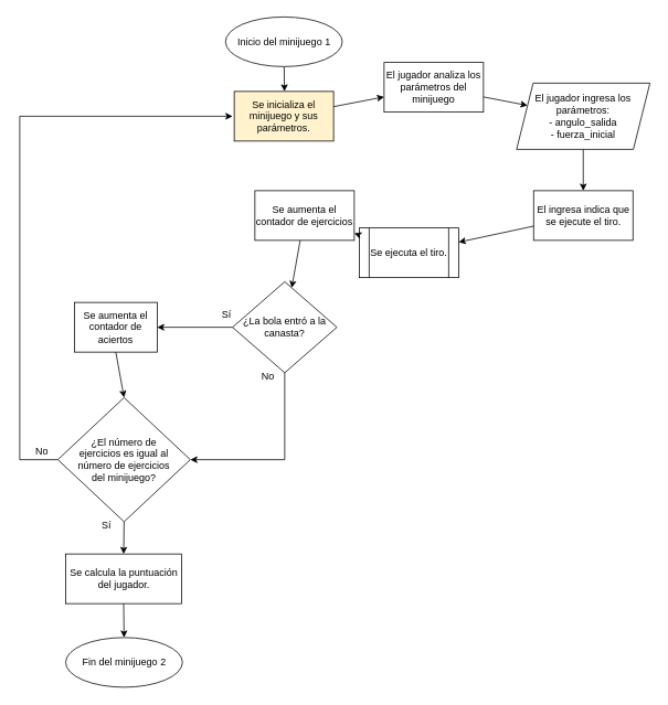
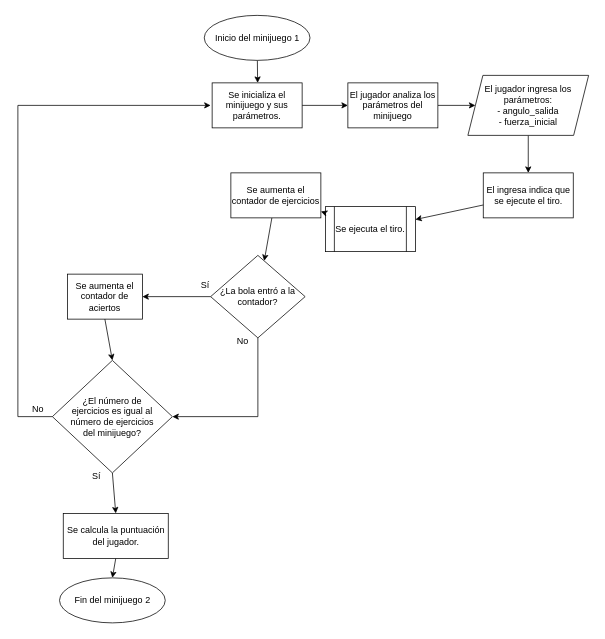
  <mxCell id="0" />
  <mxCell id="1" parent="0" />
  <mxCell id="2" value="" style="endArrow=classic;html=1;rounded=0;" parent="1" edge="1"><mxGeometry width="50" height="50" relative="1" as="geometry"><mxPoint x="342.333" y="80" as="sourcePoint" /><mxPoint x="342.667" y="110" as="targetPoint" /></mxGeometry></mxCell>
  <mxCell id="3" value="" style="endArrow=classic;html=1;rounded=0;" parent="1" edge="1" target="14" source="15"><mxGeometry width="50" height="50" relative="1" as="geometry"><mxPoint x="343" y="170" as="sourcePoint" /><mxPoint x="343" y="200" as="targetPoint" /></mxGeometry></mxCell>
  <mxCell id="4" value="" style="endArrow=classic;html=1;rounded=0;" parent="1" edge="1" target="18" source="22"><mxGeometry width="50" height="50" relative="1" as="geometry"><mxPoint x="345.76" y="640" as="sourcePoint" /><mxPoint x="345.44" y="680" as="targetPoint" /></mxGeometry></mxCell>
  <mxCell id="5" value="" style="endArrow=classic;html=1;rounded=0;" parent="1" source="13" edge="1" target="16"><mxGeometry width="50" height="50" relative="1" as="geometry"><mxPoint x="343" y="380" as="sourcePoint" /><mxPoint x="342.75" y="420" as="targetPoint" /></mxGeometry></mxCell>
  <mxCell id="6" value="" style="endArrow=classic;html=1;rounded=0;" parent="1" target="13" edge="1" source="14"><mxGeometry width="50" height="50" relative="1" as="geometry"><mxPoint x="342.727" y="260" as="sourcePoint" /><mxPoint x="343" y="300" as="targetPoint" /></mxGeometry></mxCell>
  <mxCell id="7" value="No" style="text;html=1;strokeColor=none;fillColor=none;align=center;verticalAlign=middle;whiteSpace=wrap;rounded=0;" parent="1" vertex="1"><mxGeometry x="20" y="530" width="60" height="30" as="geometry" /></mxCell>
  <mxCell id="8" value="Sí" style="text;html=1;strokeColor=none;fillColor=none;align=center;verticalAlign=middle;whiteSpace=wrap;rounded=0;" parent="1" vertex="1"><mxGeometry x="113" y="620" width="30" height="30" as="geometry" /></mxCell>
  <mxCell id="9" value="No" style="text;html=1;strokeColor=none;fillColor=none;align=center;verticalAlign=middle;whiteSpace=wrap;rounded=0;" parent="1" vertex="1"><mxGeometry x="293" y="440" width="60" height="30" as="geometry" /></mxCell>
  <mxCell id="10" value="" style="endArrow=classic;html=1;rounded=0;exitX=0;exitY=0.5;exitDx=0;exitDy=0;" parent="1" edge="1" source="17"><mxGeometry width="50" height="50" relative="1" as="geometry"><mxPoint x="143.876" y="530" as="sourcePoint" /><mxPoint x="280" y="140" as="targetPoint" /><Array as="points"><mxPoint x="23" y="555" /><mxPoint x="23" y="140" /></Array></mxGeometry></mxCell>
  <mxCell id="11" value="" style="endArrow=classic;html=1;rounded=0;exitX=0.5;exitY=1;exitDx=0;exitDy=0;entryX=0.5;entryY=0;entryDx=0;entryDy=0;" parent="1" edge="1" target="19" source="17"><mxGeometry width="50" height="50" relative="1" as="geometry"><mxPoint x="150.815" y="610" as="sourcePoint" /><mxPoint x="151.556" y="660" as="targetPoint" /></mxGeometry></mxCell>
  <mxCell id="12" value="" style="endArrow=classic;html=1;rounded=0;exitX=0.5;exitY=1;exitDx=0;exitDy=0;entryX=0.5;entryY=0;entryDx=0;entryDy=0;" parent="1" edge="1" target="21" source="19"><mxGeometry width="50" height="50" relative="1" as="geometry"><mxPoint x="151.455" y="720" as="sourcePoint" /><mxPoint x="150.545" y="770" as="targetPoint" /></mxGeometry></mxCell>
  <mxCell id="13" value="&lt;span&gt;El jugador ingresa los parámetros:&lt;/span&gt;&lt;br&gt;&lt;span&gt;- angulo_salida&lt;/span&gt;&lt;br&gt;&lt;span&gt;- fuerza_inicial&lt;/span&gt;" style="shape=parallelogram;perimeter=parallelogramPerimeter;whiteSpace=wrap;html=1;fixedSize=1;" parent="1" vertex="1"><mxGeometry x="623" y="100" width="161" height="80" as="geometry" /></mxCell>
- <mxCell id="14" value="&lt;span&gt;El jugador analiza los parámetros del minijuego&lt;/span&gt;" style="rounded=0;whiteSpace=wrap;html=1;" parent="1" vertex="1"><mxGeometry x="463" y="75" width="120" height="60" as="geometry" /></mxCell>
- <mxCell id="15" value="&lt;span&gt;Se inicializa el minijuego y sus parámetros.&lt;/span&gt;" style="rounded=0;whiteSpace=wrap;html=1;fillColor=#fff2cc;" parent="1" vertex="1"><mxGeometry x="282" y="110" width="120" height="60" as="geometry" /></mxCell>
+ <mxCell id="14" value="&lt;span&gt;El jugador analiza los parámetros del minijuego&lt;/span&gt;" style="rounded=0;whiteSpace=wrap;html=1;" parent="1" vertex="1"><mxGeometry x="463" y="110" width="120" height="60" as="geometry" /></mxCell>
+ <mxCell id="15" value="&lt;span&gt;Se inicializa el minijuego y sus parámetros.&lt;/span&gt;" style="rounded=0;whiteSpace=wrap;html=1;" parent="1" vertex="1"><mxGeometry x="282" y="110" width="120" height="60" as="geometry" /></mxCell>
  <mxCell id="16" value="&lt;span&gt;El ingresa indica que se ejecute el tiro.&lt;/span&gt;" style="rounded=0;whiteSpace=wrap;html=1;" parent="1" vertex="1"><mxGeometry x="643.5" y="230" width="120" height="60" as="geometry" /></mxCell>
  <mxCell id="17" value="&lt;span&gt;¿El número de ejercicios es igual al número de ejercicios del minijuego?&lt;/span&gt;" style="rhombus;whiteSpace=wrap;html=1;spacingLeft=20;spacingRight=20;" parent="1" vertex="1"><mxGeometry x="69" y="480" width="160" height="150" as="geometry" /></mxCell>
- <mxCell id="18" value="&lt;span&gt;¿La bola entró a la canasta?&lt;/span&gt;" style="rhombus;whiteSpace=wrap;html=1;" parent="1" vertex="1"><mxGeometry x="280" y="340" width="126" height="110" as="geometry" /></mxCell>
- <mxCell id="19" value="&lt;span&gt;Se calcula la puntuación del jugador.&lt;/span&gt;" style="rounded=0;whiteSpace=wrap;html=1;" parent="1" vertex="1"><mxGeometry x="78.5" y="669" width="140" height="60" as="geometry" /></mxCell>
+ <mxCell id="18" value="&lt;span&gt;¿La bola entró a la contador?&lt;/span&gt;" style="rhombus;whiteSpace=wrap;html=1;" parent="1" vertex="1"><mxGeometry x="280" y="340" width="126" height="110" as="geometry" /></mxCell>
+ <mxCell id="19" value="&lt;span&gt;Se calcula la puntuación del jugador.&lt;/span&gt;" style="rounded=0;whiteSpace=wrap;html=1;" parent="1" vertex="1"><mxGeometry x="83.5" y="684" width="140" height="60" as="geometry" /></mxCell>
  <mxCell id="20" value="Inicio del minijuego 1" style="ellipse;whiteSpace=wrap;html=1;" parent="1" vertex="1"><mxGeometry x="271.5" y="20" width="141" height="60" as="geometry" /></mxCell>
  <mxCell id="21" value="Fin del minijuego 2" style="ellipse;whiteSpace=wrap;html=1;" parent="1" vertex="1"><mxGeometry x="78.5" y="770" width="141" height="60" as="geometry" /></mxCell>
  <mxCell id="22" value="&lt;span&gt;Se aumenta el contador de ejercicios&lt;/span&gt;" style="rounded=0;whiteSpace=wrap;html=1;" vertex="1" parent="1"><mxGeometry x="307" y="230" width="120" height="60" as="geometry" /></mxCell>
  <mxCell id="23" value="" style="endArrow=classic;html=1;rounded=0;exitX=0;exitY=0.5;exitDx=0;exitDy=0;entryX=1;entryY=0.5;entryDx=0;entryDy=0;" edge="1" parent="1" source="18" target="24"><mxGeometry width="50" height="50" relative="1" as="geometry"><mxPoint x="344.98" y="460" as="sourcePoint" /><mxPoint x="344.66" y="500" as="targetPoint" /></mxGeometry></mxCell>
  <mxCell id="24" value="&lt;span&gt;Se aumenta el contador de aciertos&lt;/span&gt;" style="rounded=0;whiteSpace=wrap;html=1;" vertex="1" parent="1"><mxGeometry x="89" y="365" width="100" height="60" as="geometry" /></mxCell>
  <mxCell id="25" value="" style="endArrow=classic;html=1;rounded=0;entryX=0.5;entryY=0;entryDx=0;entryDy=0;exitX=0.5;exitY=1;exitDx=0;exitDy=0;" edge="1" parent="1" source="24" target="17"><mxGeometry width="50" height="50" relative="1" as="geometry"><mxPoint x="290" y="405" as="sourcePoint" /><mxPoint x="183" y="460" as="targetPoint" /></mxGeometry></mxCell>
  <mxCell id="26" value="" style="endArrow=classic;html=1;rounded=0;exitX=0.5;exitY=1;exitDx=0;exitDy=0;entryX=1;entryY=0.5;entryDx=0;entryDy=0;" edge="1" parent="1" source="18" target="17"><mxGeometry width="50" height="50" relative="1" as="geometry"><mxPoint x="290" y="405" as="sourcePoint" /><mxPoint x="219" y="405" as="targetPoint" /><Array as="points"><mxPoint x="343" y="555" /></Array></mxGeometry></mxCell>
  <mxCell id="27" value="Sí" style="text;html=1;strokeColor=none;fillColor=none;align=center;verticalAlign=middle;whiteSpace=wrap;rounded=0;" vertex="1" parent="1"><mxGeometry x="243" y="365" width="60" height="30" as="geometry" /></mxCell>
  <mxCell id="28" value="&lt;span&gt;Se ejecuta el tiro.&lt;/span&gt;" style="shape=process;whiteSpace=wrap;html=1;backgroundOutline=1;" vertex="1" parent="1"><mxGeometry x="433" y="275" width="120" height="60" as="geometry" /></mxCell>
  <mxCell id="29" value="" style="endArrow=classic;html=1;rounded=0;" edge="1" parent="1" source="16" target="28"><mxGeometry width="50" height="50" relative="1" as="geometry"><mxPoint x="352.571" y="380" as="sourcePoint" /><mxPoint x="353" y="410" as="targetPoint" /></mxGeometry></mxCell>
  <mxCell id="30" value="" style="endArrow=classic;html=1;rounded=0;" edge="1" parent="1" source="28" target="22"><mxGeometry width="50" height="50" relative="1" as="geometry"><mxPoint x="353" y="480" as="sourcePoint" /><mxPoint x="353" y="510" as="targetPoint" /></mxGeometry></mxCell>
